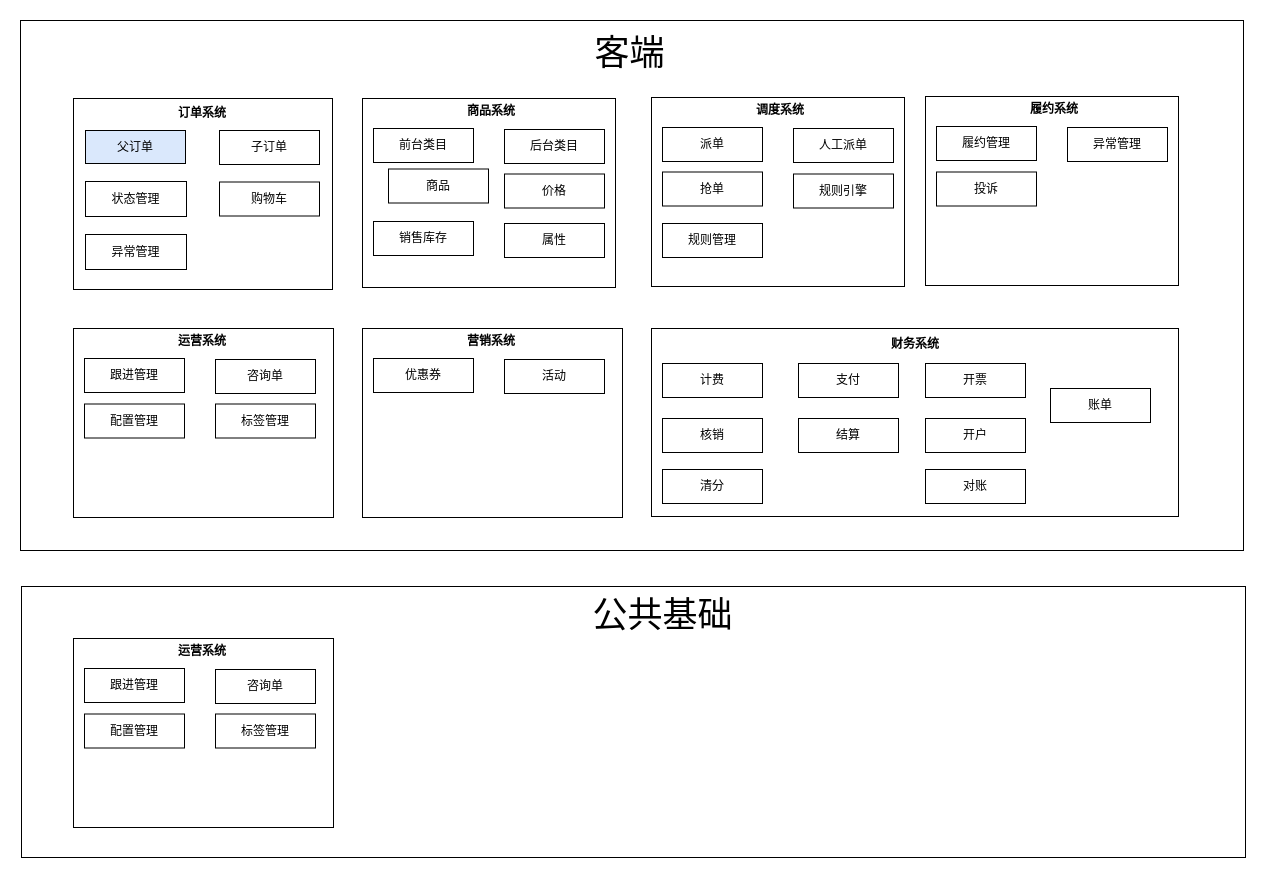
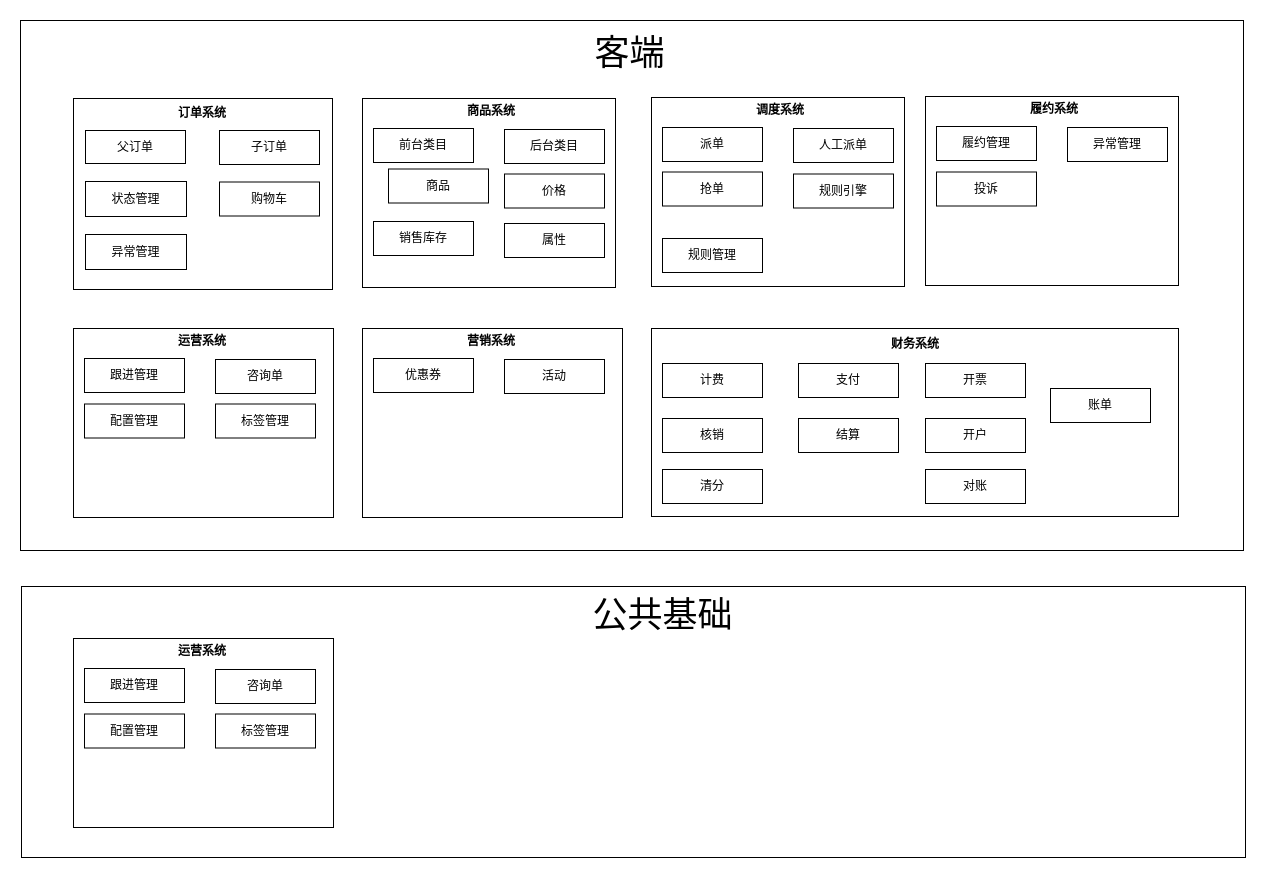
  <mxCell id="0" />
  <mxCell id="1" parent="0" />
  <mxCell id="2" value="" style="rounded=0;whiteSpace=wrap;html=1;" vertex="1" parent="1"><mxGeometry x="20" y="20" width="1223" height="530" as="geometry" /></mxCell>
  <mxCell id="3" value="" style="rounded=0;whiteSpace=wrap;html=1;" vertex="1" parent="1"><mxGeometry x="73" y="98" width="259" height="191" as="geometry" /></mxCell>
  <mxCell id="4" value="" style="rounded=0;whiteSpace=wrap;html=1;" vertex="1" parent="1"><mxGeometry x="21" y="586" width="1224" height="271" as="geometry" /></mxCell>
  <mxCell id="5" value="订单系统" style="text;html=1;strokeColor=none;fillColor=none;align=center;verticalAlign=middle;whiteSpace=wrap;rounded=0;fontStyle=1" vertex="1" parent="1"><mxGeometry x="171.5" y="98" width="60" height="30" as="geometry" /></mxCell>
- <mxCell id="6" value="父订单" style="rounded=0;whiteSpace=wrap;html=1;fillColor=#dae8fc;" vertex="1" parent="1"><mxGeometry x="85" y="130" width="100" height="33" as="geometry" /></mxCell>
+ <mxCell id="6" value="父订单" style="rounded=0;whiteSpace=wrap;html=1;" vertex="1" parent="1"><mxGeometry x="85" y="130" width="100" height="33" as="geometry" /></mxCell>
  <mxCell id="7" value="子订单" style="rounded=0;whiteSpace=wrap;html=1;" vertex="1" parent="1"><mxGeometry x="219" y="130" width="100" height="34" as="geometry" /></mxCell>
  <mxCell id="8" value="购物车" style="rounded=0;whiteSpace=wrap;html=1;" vertex="1" parent="1"><mxGeometry x="219" y="181.5" width="100" height="34" as="geometry" /></mxCell>
  <mxCell id="9" value="状态管理" style="rounded=0;whiteSpace=wrap;html=1;" vertex="1" parent="1"><mxGeometry x="85" y="181" width="101" height="35" as="geometry" /></mxCell>
  <mxCell id="10" value="" style="rounded=0;whiteSpace=wrap;html=1;" vertex="1" parent="1"><mxGeometry x="362" y="98" width="253" height="189" as="geometry" /></mxCell>
  <mxCell id="11" value="商品系统" style="text;html=1;strokeColor=none;fillColor=none;align=center;verticalAlign=middle;whiteSpace=wrap;rounded=0;fontStyle=1" vertex="1" parent="1"><mxGeometry x="460.5" y="96" width="60" height="30" as="geometry" /></mxCell>
  <mxCell id="12" value="前台类目" style="rounded=0;whiteSpace=wrap;html=1;" vertex="1" parent="1"><mxGeometry x="373" y="128" width="100" height="34" as="geometry" /></mxCell>
  <mxCell id="13" value="后台类目" style="rounded=0;whiteSpace=wrap;html=1;" vertex="1" parent="1"><mxGeometry x="504" y="129" width="100" height="34" as="geometry" /></mxCell>
  <mxCell id="14" value="商品" style="rounded=0;whiteSpace=wrap;html=1;" vertex="1" parent="1"><mxGeometry x="388" y="168.5" width="100" height="34" as="geometry" /></mxCell>
  <mxCell id="15" value="价格" style="rounded=0;whiteSpace=wrap;html=1;" vertex="1" parent="1"><mxGeometry x="504" y="173.5" width="100" height="34" as="geometry" /></mxCell>
  <mxCell id="16" value="销售库存" style="rounded=0;whiteSpace=wrap;html=1;" vertex="1" parent="1"><mxGeometry x="373" y="221" width="100" height="34" as="geometry" /></mxCell>
  <mxCell id="17" value="属性" style="rounded=0;whiteSpace=wrap;html=1;" vertex="1" parent="1"><mxGeometry x="504" y="223" width="100" height="34" as="geometry" /></mxCell>
  <mxCell id="18" value="" style="rounded=0;whiteSpace=wrap;html=1;" vertex="1" parent="1"><mxGeometry x="651" y="97" width="253" height="189" as="geometry" /></mxCell>
  <mxCell id="19" value="调度系统" style="text;html=1;strokeColor=none;fillColor=none;align=center;verticalAlign=middle;whiteSpace=wrap;rounded=0;fontStyle=1" vertex="1" parent="1"><mxGeometry x="749.5" y="95" width="60" height="30" as="geometry" /></mxCell>
  <mxCell id="20" value="派单" style="rounded=0;whiteSpace=wrap;html=1;" vertex="1" parent="1"><mxGeometry x="662" y="127" width="100" height="34" as="geometry" /></mxCell>
  <mxCell id="21" value="人工派单" style="rounded=0;whiteSpace=wrap;html=1;" vertex="1" parent="1"><mxGeometry x="793" y="128" width="100" height="34" as="geometry" /></mxCell>
- <mxCell id="22" value="规则管理" style="rounded=0;whiteSpace=wrap;html=1;" vertex="1" parent="1"><mxGeometry x="662" y="223" width="100" height="34" as="geometry" /></mxCell>
+ <mxCell id="22" value="规则管理" style="rounded=0;whiteSpace=wrap;html=1;" vertex="1" parent="1"><mxGeometry x="662" y="238" width="100" height="34" as="geometry" /></mxCell>
  <mxCell id="23" value="" style="rounded=0;whiteSpace=wrap;html=1;" vertex="1" parent="1"><mxGeometry x="925" y="96" width="253" height="189" as="geometry" /></mxCell>
  <mxCell id="24" value="履约系统" style="text;html=1;strokeColor=none;fillColor=none;align=center;verticalAlign=middle;whiteSpace=wrap;rounded=0;fontStyle=1" vertex="1" parent="1"><mxGeometry x="1023.5" y="94" width="60" height="30" as="geometry" /></mxCell>
  <mxCell id="25" value="履约管理" style="rounded=0;whiteSpace=wrap;html=1;" vertex="1" parent="1"><mxGeometry x="936" y="126" width="100" height="34" as="geometry" /></mxCell>
  <mxCell id="26" value="异常管理" style="rounded=0;whiteSpace=wrap;html=1;" vertex="1" parent="1"><mxGeometry x="1067" y="127" width="100" height="34" as="geometry" /></mxCell>
  <mxCell id="27" value="投诉" style="rounded=0;whiteSpace=wrap;html=1;" vertex="1" parent="1"><mxGeometry x="936" y="171.5" width="100" height="34" as="geometry" /></mxCell>
  <mxCell id="28" value="规则引擎" style="rounded=0;whiteSpace=wrap;html=1;" vertex="1" parent="1"><mxGeometry x="793" y="173.5" width="100" height="34" as="geometry" /></mxCell>
  <mxCell id="29" value="抢单" style="rounded=0;whiteSpace=wrap;html=1;" vertex="1" parent="1"><mxGeometry x="662" y="171.5" width="100" height="34" as="geometry" /></mxCell>
  <mxCell id="30" value="异常管理" style="rounded=0;whiteSpace=wrap;html=1;" vertex="1" parent="1"><mxGeometry x="85" y="234" width="101" height="35" as="geometry" /></mxCell>
  <mxCell id="31" value="" style="rounded=0;whiteSpace=wrap;html=1;" vertex="1" parent="1"><mxGeometry x="73" y="328" width="260" height="189" as="geometry" /></mxCell>
  <mxCell id="32" value="运营系统" style="text;html=1;strokeColor=none;fillColor=none;align=center;verticalAlign=middle;whiteSpace=wrap;rounded=0;fontStyle=1" vertex="1" parent="1"><mxGeometry x="171.5" y="326" width="60" height="30" as="geometry" /></mxCell>
  <mxCell id="33" value="跟进管理" style="rounded=0;whiteSpace=wrap;html=1;" vertex="1" parent="1"><mxGeometry x="84" y="358" width="100" height="34" as="geometry" /></mxCell>
  <mxCell id="34" value="咨询单" style="rounded=0;whiteSpace=wrap;html=1;" vertex="1" parent="1"><mxGeometry x="215" y="359" width="100" height="34" as="geometry" /></mxCell>
  <mxCell id="35" value="配置管理" style="rounded=0;whiteSpace=wrap;html=1;" vertex="1" parent="1"><mxGeometry x="84" y="403.5" width="100" height="34" as="geometry" /></mxCell>
  <mxCell id="36" value="标签管理" style="rounded=0;whiteSpace=wrap;html=1;" vertex="1" parent="1"><mxGeometry x="215" y="403.5" width="100" height="34" as="geometry" /></mxCell>
  <mxCell id="37" value="" style="rounded=0;whiteSpace=wrap;html=1;" vertex="1" parent="1"><mxGeometry x="362" y="328" width="260" height="189" as="geometry" /></mxCell>
  <mxCell id="38" value="营销系统" style="text;html=1;strokeColor=none;fillColor=none;align=center;verticalAlign=middle;whiteSpace=wrap;rounded=0;fontStyle=1" vertex="1" parent="1"><mxGeometry x="460.5" y="326" width="60" height="30" as="geometry" /></mxCell>
  <mxCell id="39" value="优惠券" style="rounded=0;whiteSpace=wrap;html=1;" vertex="1" parent="1"><mxGeometry x="373" y="358" width="100" height="34" as="geometry" /></mxCell>
  <mxCell id="40" value="活动" style="rounded=0;whiteSpace=wrap;html=1;" vertex="1" parent="1"><mxGeometry x="504" y="359" width="100" height="34" as="geometry" /></mxCell>
  <mxCell id="41" value="" style="rounded=0;whiteSpace=wrap;html=1;" vertex="1" parent="1"><mxGeometry x="651" y="328" width="527" height="188" as="geometry" /></mxCell>
  <mxCell id="42" value="财务系统" style="text;html=1;strokeColor=none;fillColor=none;align=center;verticalAlign=middle;whiteSpace=wrap;rounded=0;fontStyle=1" vertex="1" parent="1"><mxGeometry x="884.5" y="329" width="60" height="30" as="geometry" /></mxCell>
  <mxCell id="43" value="计费" style="rounded=0;whiteSpace=wrap;html=1;" vertex="1" parent="1"><mxGeometry x="662" y="363" width="100" height="34" as="geometry" /></mxCell>
  <mxCell id="44" value="支付" style="rounded=0;whiteSpace=wrap;html=1;" vertex="1" parent="1"><mxGeometry x="798" y="363" width="100" height="34" as="geometry" /></mxCell>
  <mxCell id="45" value="核销" style="rounded=0;whiteSpace=wrap;html=1;" vertex="1" parent="1"><mxGeometry x="662" y="418" width="100" height="34" as="geometry" /></mxCell>
  <mxCell id="46" value="结算" style="rounded=0;whiteSpace=wrap;html=1;" vertex="1" parent="1"><mxGeometry x="798" y="418" width="100" height="34" as="geometry" /></mxCell>
  <mxCell id="47" value="清分" style="rounded=0;whiteSpace=wrap;html=1;" vertex="1" parent="1"><mxGeometry x="662" y="469" width="100" height="34" as="geometry" /></mxCell>
  <mxCell id="48" value="开票" style="rounded=0;whiteSpace=wrap;html=1;" vertex="1" parent="1"><mxGeometry x="925" y="363" width="100" height="34" as="geometry" /></mxCell>
  <mxCell id="49" value="开户" style="rounded=0;whiteSpace=wrap;html=1;" vertex="1" parent="1"><mxGeometry x="925" y="418" width="100" height="34" as="geometry" /></mxCell>
  <mxCell id="50" value="对账" style="rounded=0;whiteSpace=wrap;html=1;" vertex="1" parent="1"><mxGeometry x="925" y="469" width="100" height="34" as="geometry" /></mxCell>
  <mxCell id="51" value="账单" style="rounded=0;whiteSpace=wrap;html=1;" vertex="1" parent="1"><mxGeometry x="1050" y="388" width="100" height="34" as="geometry" /></mxCell>
  <mxCell id="52" value="客端" style="text;html=1;strokeColor=none;fillColor=none;align=center;verticalAlign=middle;whiteSpace=wrap;rounded=0;fontSize=35;" vertex="1" parent="1"><mxGeometry x="518" y="35" width="223" height="34" as="geometry" /></mxCell>
  <mxCell id="53" value="公共基础" style="text;html=1;strokeColor=none;fillColor=none;align=center;verticalAlign=middle;whiteSpace=wrap;rounded=0;fontSize=35;" vertex="1" parent="1"><mxGeometry x="545" y="592" width="235" height="44" as="geometry" /></mxCell>
  <mxCell id="54" value="" style="rounded=0;whiteSpace=wrap;html=1;" vertex="1" parent="1"><mxGeometry x="73" y="638" width="260" height="189" as="geometry" /></mxCell>
  <mxCell id="55" value="运营系统" style="text;html=1;strokeColor=none;fillColor=none;align=center;verticalAlign=middle;whiteSpace=wrap;rounded=0;fontStyle=1" vertex="1" parent="1"><mxGeometry x="171.5" y="636" width="60" height="30" as="geometry" /></mxCell>
  <mxCell id="56" value="跟进管理" style="rounded=0;whiteSpace=wrap;html=1;" vertex="1" parent="1"><mxGeometry x="84" y="668" width="100" height="34" as="geometry" /></mxCell>
  <mxCell id="57" value="咨询单" style="rounded=0;whiteSpace=wrap;html=1;" vertex="1" parent="1"><mxGeometry x="215" y="669" width="100" height="34" as="geometry" /></mxCell>
  <mxCell id="58" value="配置管理" style="rounded=0;whiteSpace=wrap;html=1;" vertex="1" parent="1"><mxGeometry x="84" y="713.5" width="100" height="34" as="geometry" /></mxCell>
  <mxCell id="59" value="标签管理" style="rounded=0;whiteSpace=wrap;html=1;" vertex="1" parent="1"><mxGeometry x="215" y="713.5" width="100" height="34" as="geometry" /></mxCell>
